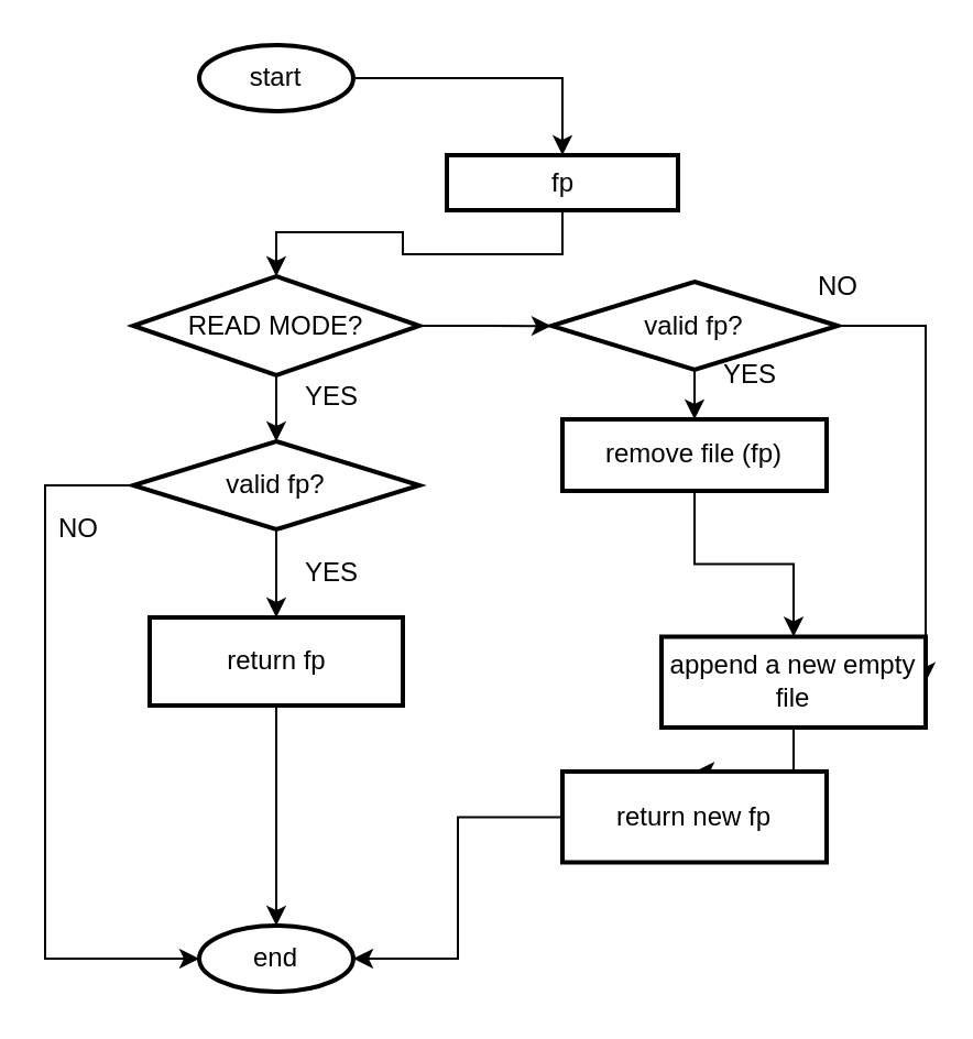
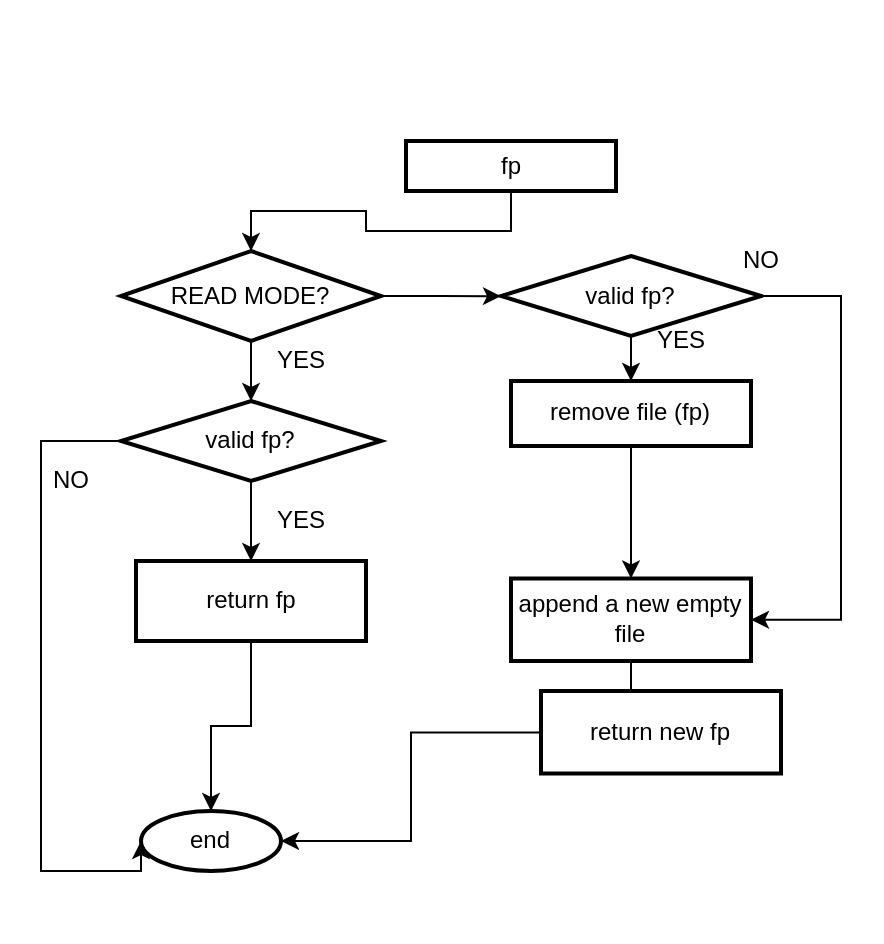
  <mxCell id="0" />
  <mxCell id="1" parent="0" />
- <mxCell id="2" value="" style="edgeStyle=orthogonalEdgeStyle;rounded=0;orthogonalLoop=1;jettySize=auto;html=1;" edge="1" parent="1" source="3" target="10"><mxGeometry relative="1" as="geometry" /></mxCell>
- <mxCell id="3" value="start" style="strokeWidth=2;html=1;shape=mxgraph.flowchart.start_2;whiteSpace=wrap;" vertex="1" parent="1"><mxGeometry x="90" y="20" width="70" height="30" as="geometry" /></mxCell>
- <mxCell id="4" value="end" style="strokeWidth=2;html=1;shape=mxgraph.flowchart.start_2;whiteSpace=wrap;" vertex="1" parent="1"><mxGeometry x="90" y="420" width="70" height="30" as="geometry" /></mxCell>
+ <mxCell id="4" value="end" style="strokeWidth=2;html=1;shape=mxgraph.flowchart.start_2;whiteSpace=wrap;" vertex="1" parent="1"><mxGeometry x="70" y="405" width="70" height="30" as="geometry" /></mxCell>
  <mxCell id="5" value="" style="edgeStyle=orthogonalEdgeStyle;rounded=0;orthogonalLoop=1;jettySize=auto;html=1;" edge="1" parent="1" source="7"><mxGeometry relative="1" as="geometry"><mxPoint x="125" y="200" as="targetPoint" /></mxGeometry></mxCell>
  <mxCell id="6" value="" style="edgeStyle=orthogonalEdgeStyle;rounded=0;orthogonalLoop=1;jettySize=auto;html=1;" edge="1" parent="1" source="7"><mxGeometry relative="1" as="geometry"><mxPoint x="250" y="147.6" as="targetPoint" /></mxGeometry></mxCell>
  <mxCell id="7" value="READ MODE?" style="rhombus;whiteSpace=wrap;html=1;strokeWidth=2;" vertex="1" parent="1"><mxGeometry x="60" y="125" width="130" height="45" as="geometry" /></mxCell>
  <mxCell id="8" value="YES" style="text;html=1;align=center;verticalAlign=middle;resizable=0;points=[];autosize=1;strokeColor=none;fillColor=none;" vertex="1" parent="1"><mxGeometry x="130" y="170" width="40" height="20" as="geometry" /></mxCell>
  <mxCell id="9" style="edgeStyle=orthogonalEdgeStyle;rounded=0;orthogonalLoop=1;jettySize=auto;html=1;exitX=0.5;exitY=1;exitDx=0;exitDy=0;entryX=0.5;entryY=0;entryDx=0;entryDy=0;" edge="1" parent="1" source="10" target="7"><mxGeometry relative="1" as="geometry" /></mxCell>
  <mxCell id="10" value="fp" style="whiteSpace=wrap;html=1;strokeWidth=2;" vertex="1" parent="1"><mxGeometry x="202.5" y="70" width="105" height="25" as="geometry" /></mxCell>
  <mxCell id="11" value="" style="edgeStyle=orthogonalEdgeStyle;rounded=0;orthogonalLoop=1;jettySize=auto;html=1;" edge="1" parent="1" source="13" target="16"><mxGeometry relative="1" as="geometry" /></mxCell>
  <mxCell id="12" style="edgeStyle=orthogonalEdgeStyle;rounded=0;orthogonalLoop=1;jettySize=auto;html=1;entryX=0;entryY=0.5;entryDx=0;entryDy=0;entryPerimeter=0;" edge="1" parent="1" source="13" target="4"><mxGeometry relative="1" as="geometry"><Array as="points"><mxPoint x="20" y="220" /><mxPoint x="20" y="435" /></Array></mxGeometry></mxCell>
  <mxCell id="13" value="valid fp?" style="rhombus;whiteSpace=wrap;html=1;strokeWidth=2;" vertex="1" parent="1"><mxGeometry x="60" y="200" width="130" height="40" as="geometry" /></mxCell>
  <mxCell id="14" value="YES" style="text;html=1;align=center;verticalAlign=middle;resizable=0;points=[];autosize=1;strokeColor=none;fillColor=none;" vertex="1" parent="1"><mxGeometry x="130" y="250" width="40" height="20" as="geometry" /></mxCell>
  <mxCell id="15" style="edgeStyle=orthogonalEdgeStyle;rounded=0;orthogonalLoop=1;jettySize=auto;html=1;entryX=0.5;entryY=0;entryDx=0;entryDy=0;entryPerimeter=0;" edge="1" parent="1" source="16" target="4"><mxGeometry relative="1" as="geometry" /></mxCell>
  <mxCell id="16" value="return fp" style="whiteSpace=wrap;html=1;strokeWidth=2;" vertex="1" parent="1"><mxGeometry x="67.5" y="280" width="115" height="40" as="geometry" /></mxCell>
  <mxCell id="17" value="NO" style="text;html=1;align=center;verticalAlign=middle;resizable=0;points=[];autosize=1;strokeColor=none;fillColor=none;" vertex="1" parent="1"><mxGeometry x="20" y="230" width="30" height="20" as="geometry" /></mxCell>
  <mxCell id="18" value="" style="edgeStyle=orthogonalEdgeStyle;rounded=0;orthogonalLoop=1;jettySize=auto;html=1;entryX=1;entryY=0.5;entryDx=0;entryDy=0;" edge="1" parent="1" source="20" target="24"><mxGeometry relative="1" as="geometry"><mxPoint x="465" y="147.5" as="targetPoint" /><Array as="points"><mxPoint x="420" y="148" /><mxPoint x="420" y="309" /></Array></mxGeometry></mxCell>
  <mxCell id="19" value="" style="edgeStyle=orthogonalEdgeStyle;rounded=0;orthogonalLoop=1;jettySize=auto;html=1;" edge="1" parent="1" source="20" target="22"><mxGeometry relative="1" as="geometry" /></mxCell>
  <mxCell id="20" value="valid fp?" style="rhombus;whiteSpace=wrap;html=1;strokeWidth=2;" vertex="1" parent="1"><mxGeometry x="250" y="127.5" width="130" height="40" as="geometry" /></mxCell>
  <mxCell id="21" value="" style="edgeStyle=orthogonalEdgeStyle;rounded=0;orthogonalLoop=1;jettySize=auto;html=1;" edge="1" parent="1" source="22" target="24"><mxGeometry relative="1" as="geometry" /></mxCell>
  <mxCell id="22" value="remove file (fp)" style="whiteSpace=wrap;html=1;strokeWidth=2;" vertex="1" parent="1"><mxGeometry x="255" y="190" width="120" height="32.5" as="geometry" /></mxCell>
  <mxCell id="23" value="" style="edgeStyle=orthogonalEdgeStyle;rounded=0;orthogonalLoop=1;jettySize=auto;html=1;" edge="1" parent="1" source="24" target="26"><mxGeometry relative="1" as="geometry" /></mxCell>
- <mxCell id="24" value="append a new empty file" style="whiteSpace=wrap;html=1;strokeWidth=2;" vertex="1" parent="1"><mxGeometry x="300" y="288.75" width="120" height="41.25" as="geometry" /></mxCell>
+ <mxCell id="24" value="append a new empty file" style="whiteSpace=wrap;html=1;strokeWidth=2;" vertex="1" parent="1"><mxGeometry x="255" y="288.75" width="120" height="41.25" as="geometry" /></mxCell>
  <mxCell id="25" style="edgeStyle=orthogonalEdgeStyle;rounded=0;orthogonalLoop=1;jettySize=auto;html=1;entryX=1;entryY=0.5;entryDx=0;entryDy=0;entryPerimeter=0;" edge="1" parent="1" source="26" target="4"><mxGeometry relative="1" as="geometry" /></mxCell>
- <mxCell id="26" value="return new fp" style="whiteSpace=wrap;html=1;strokeWidth=2;" vertex="1" parent="1"><mxGeometry x="255" y="350" width="120" height="41.25" as="geometry" /></mxCell>
+ <mxCell id="26" value="return new fp" style="whiteSpace=wrap;html=1;strokeWidth=2;" vertex="1" parent="1"><mxGeometry x="270" y="345" width="120" height="41.25" as="geometry" /></mxCell>
  <mxCell id="27" value="YES" style="text;html=1;align=center;verticalAlign=middle;resizable=0;points=[];autosize=1;strokeColor=none;fillColor=none;" vertex="1" parent="1"><mxGeometry x="320" y="160" width="40" height="20" as="geometry" /></mxCell>
  <mxCell id="28" value="NO" style="text;html=1;align=center;verticalAlign=middle;resizable=0;points=[];autosize=1;strokeColor=none;fillColor=none;" vertex="1" parent="1"><mxGeometry x="365" y="120" width="30" height="20" as="geometry" /></mxCell>
